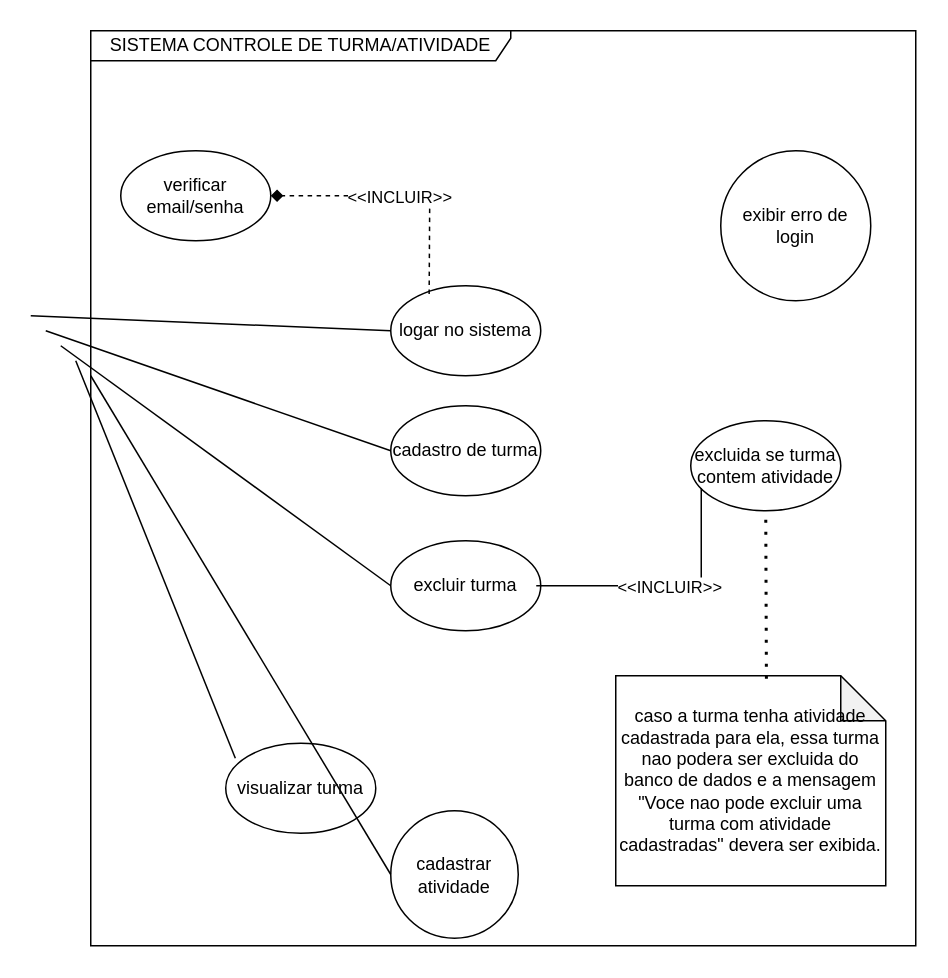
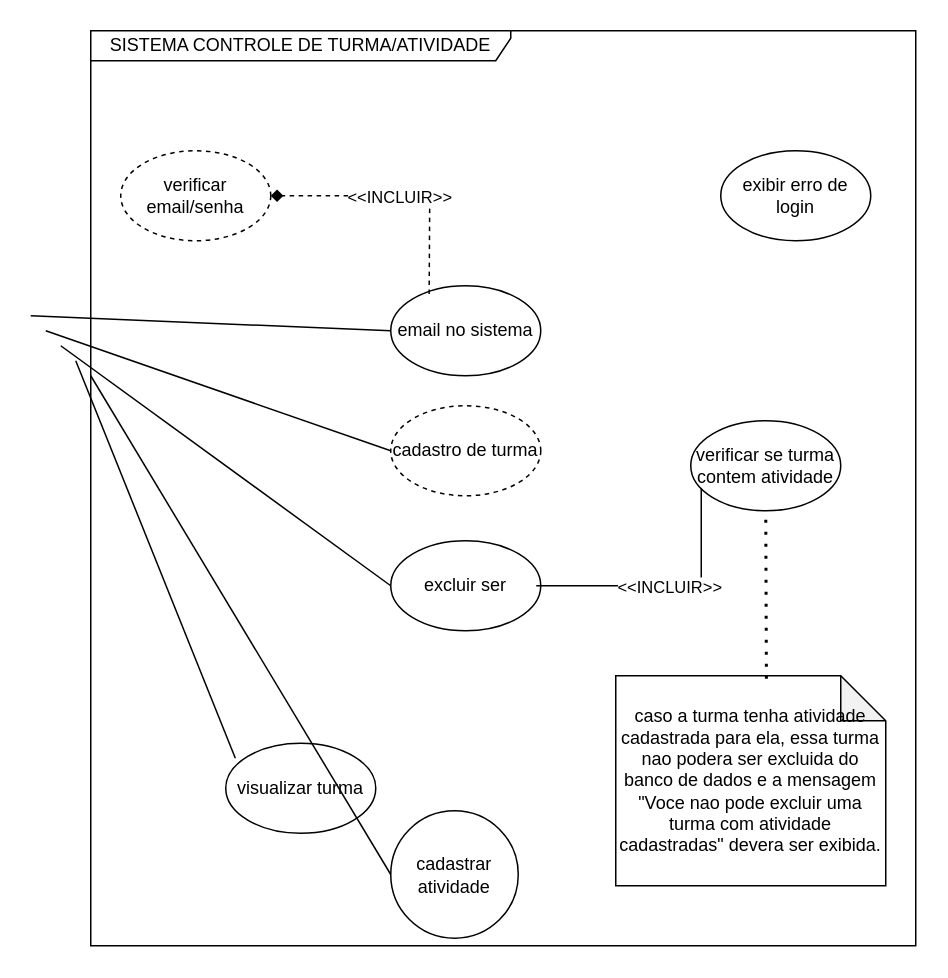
  <mxCell id="0" />
  <mxCell id="1" parent="0" />
  <mxCell id="2" value="SISTEMA CONTROLE DE TURMA/ATIVIDADE" style="shape=umlFrame;whiteSpace=wrap;html=1;width=280;height=20;" vertex="1" parent="1"><mxGeometry x="60" y="20" width="550" height="610" as="geometry" /></mxCell>
- <mxCell id="3" value="exibir erro de login" style="ellipse;whiteSpace=wrap;html=1;" vertex="1" parent="1"><mxGeometry x="480" y="100" width="100" height="100" as="geometry" /></mxCell>
- <mxCell id="4" value="excluida se turma contem atividade" style="ellipse;whiteSpace=wrap;html=1;" vertex="1" parent="1"><mxGeometry x="460" y="280" width="100" height="60" as="geometry" /></mxCell>
- <mxCell id="5" value="verificar email/senha" style="ellipse;whiteSpace=wrap;html=1;" vertex="1" parent="1"><mxGeometry x="80" y="100" width="100" height="60" as="geometry" /></mxCell>
- <mxCell id="6" value="logar no sistema" style="ellipse;whiteSpace=wrap;html=1;" vertex="1" parent="1"><mxGeometry x="260" y="190" width="100" height="60" as="geometry" /></mxCell>
- <mxCell id="7" value="cadastro de turma" style="ellipse;whiteSpace=wrap;html=1;" vertex="1" parent="1"><mxGeometry x="260" y="270" width="100" height="60" as="geometry" /></mxCell>
- <mxCell id="8" value="excluir turma" style="ellipse;whiteSpace=wrap;html=1;" vertex="1" parent="1"><mxGeometry x="260" y="360" width="100" height="60" as="geometry" /></mxCell>
+ <mxCell id="3" value="exibir erro de login" style="ellipse;whiteSpace=wrap;html=1;" vertex="1" parent="1"><mxGeometry x="480" y="100" width="100" height="60" as="geometry" /></mxCell>
+ <mxCell id="4" value="verificar se turma contem atividade" style="ellipse;whiteSpace=wrap;html=1;" vertex="1" parent="1"><mxGeometry x="460" y="280" width="100" height="60" as="geometry" /></mxCell>
+ <mxCell id="5" value="verificar email/senha" style="ellipse;whiteSpace=wrap;html=1;dashed=1;" vertex="1" parent="1"><mxGeometry x="80" y="100" width="100" height="60" as="geometry" /></mxCell>
+ <mxCell id="6" value="email no sistema" style="ellipse;whiteSpace=wrap;html=1;" vertex="1" parent="1"><mxGeometry x="260" y="190" width="100" height="60" as="geometry" /></mxCell>
+ <mxCell id="7" value="cadastro de turma" style="ellipse;whiteSpace=wrap;html=1;dashed=1;" vertex="1" parent="1"><mxGeometry x="260" y="270" width="100" height="60" as="geometry" /></mxCell>
+ <mxCell id="8" value="excluir ser" style="ellipse;whiteSpace=wrap;html=1;" vertex="1" parent="1"><mxGeometry x="260" y="360" width="100" height="60" as="geometry" /></mxCell>
  <mxCell id="9" value="visualizar turma" style="ellipse;whiteSpace=wrap;html=1;" vertex="1" parent="1"><mxGeometry x="150" y="495" width="100" height="60" as="geometry" /></mxCell>
  <mxCell id="10" value="cadastrar atividade" style="ellipse;whiteSpace=wrap;html=1;" vertex="1" parent="1"><mxGeometry x="260" y="540" width="85" height="85" as="geometry" /></mxCell>
  <mxCell id="11" value="" style="endArrow=none;html=1;rounded=0;entryX=0;entryY=0.5;entryDx=0;entryDy=0;" edge="1" parent="1" target="6"><mxGeometry width="50" height="50" relative="1" as="geometry"><mxPoint x="20" y="210" as="sourcePoint" /><mxPoint x="270" y="230" as="targetPoint" /></mxGeometry></mxCell>
  <mxCell id="12" value="" style="endArrow=none;html=1;rounded=0;entryX=0;entryY=0.5;entryDx=0;entryDy=0;" edge="1" parent="1" target="7"><mxGeometry width="50" height="50" relative="1" as="geometry"><mxPoint x="30" y="220" as="sourcePoint" /><mxPoint x="280" y="240" as="targetPoint" /></mxGeometry></mxCell>
  <mxCell id="13" value="" style="endArrow=none;html=1;rounded=0;entryX=0;entryY=0.5;entryDx=0;entryDy=0;" edge="1" parent="1" target="8"><mxGeometry width="50" height="50" relative="1" as="geometry"><mxPoint x="40" y="230" as="sourcePoint" /><mxPoint x="290" y="250" as="targetPoint" /></mxGeometry></mxCell>
  <mxCell id="14" value="" style="endArrow=none;html=1;rounded=0;entryX=0.064;entryY=0.167;entryDx=0;entryDy=0;entryPerimeter=0;" edge="1" parent="1" target="9"><mxGeometry width="50" height="50" relative="1" as="geometry"><mxPoint x="50" y="240" as="sourcePoint" /><mxPoint x="300" y="260" as="targetPoint" /></mxGeometry></mxCell>
  <mxCell id="15" value="" style="endArrow=none;html=1;rounded=0;entryX=0;entryY=0.5;entryDx=0;entryDy=0;" edge="1" parent="1" target="10"><mxGeometry width="50" height="50" relative="1" as="geometry"><mxPoint x="60" y="250" as="sourcePoint" /><mxPoint x="310" y="270" as="targetPoint" /></mxGeometry></mxCell>
  <mxCell id="16" value="" style="endArrow=diamond;html=1;rounded=0;exitX=0.256;exitY=0.093;exitDx=0;exitDy=0;entryX=1;entryY=0.5;entryDx=0;entryDy=0;exitPerimeter=0;dashed=1;" edge="1" parent="1" source="6" target="5"><mxGeometry relative="1" as="geometry"><mxPoint x="355.355" y="208.787" as="sourcePoint" /><mxPoint x="450" y="140" as="targetPoint" /><Array as="points"><mxPoint x="286" y="130" /></Array></mxGeometry></mxCell>
  <mxCell id="17" value="&amp;lt;&amp;lt;INCLUIR&amp;gt;&amp;gt;" style="edgeLabel;resizable=0;html=1;align=center;verticalAlign=middle;" connectable="0" vertex="1" parent="16"><mxGeometry relative="1" as="geometry" /></mxCell>
  <mxCell id="18" value="" style="endArrow=none;html=1;rounded=0;exitX=1;exitY=0.5;exitDx=0;exitDy=0;endFill=0;" edge="1" parent="1"><mxGeometry relative="1" as="geometry"><mxPoint x="357" y="390" as="sourcePoint" /><mxPoint x="467" y="325" as="targetPoint" /><Array as="points"><mxPoint x="467" y="390" /></Array></mxGeometry></mxCell>
  <mxCell id="19" value="&amp;lt;&amp;lt;INCLUIR&amp;gt;&amp;gt;" style="edgeLabel;resizable=0;html=1;align=center;verticalAlign=middle;" connectable="0" vertex="1" parent="18"><mxGeometry relative="1" as="geometry" /></mxCell>
  <mxCell id="20" value="caso a turma tenha atividade cadastrada para ela, essa turma nao podera ser excluida do banco de dados e a mensagem &quot;Voce nao pode excluir uma turma com atividade cadastradas&quot; devera ser exibida." style="shape=note;whiteSpace=wrap;html=1;backgroundOutline=1;darkOpacity=0.05;" vertex="1" parent="1"><mxGeometry x="410" y="450" width="180" height="140" as="geometry" /></mxCell>
  <mxCell id="21" value="" style="endArrow=none;dashed=1;html=1;dashPattern=1 3;strokeWidth=2;rounded=0;entryX=0.5;entryY=1;entryDx=0;entryDy=0;exitX=0.558;exitY=0.014;exitDx=0;exitDy=0;exitPerimeter=0;" edge="1" parent="1" source="20" target="4"><mxGeometry width="50" height="50" relative="1" as="geometry"><mxPoint x="300" y="330" as="sourcePoint" /><mxPoint x="350" y="280" as="targetPoint" /></mxGeometry></mxCell>
